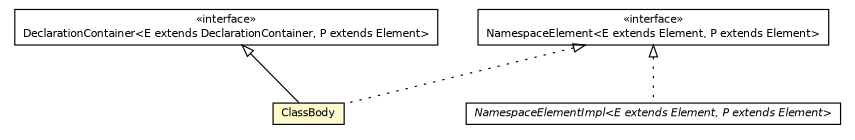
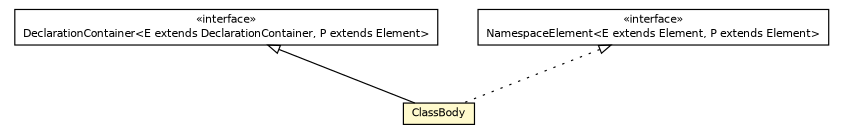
  digraph {
    nodesep=0.25
    ranksep=0.5
    node [fontcolor=black fontname=Helvetica fontsize=9.0 shape=plaintext]
    edge [arrowtail=empty dir=back fontname=Helvetica fontsize=10 headport=p labelfontname=Helvetica labelfontsize=10 style=dotted tailport=p]
    n1 [label=<<table title="chameleon.core.declaration.DeclarationContainer" border="0" cellborder="1" cellspacing="0" cellpadding="2" port="p" href="../declaration/DeclarationContainer.html"> 		<tr><td><table border="0" cellspacing="0" cellpadding="1"> <tr><td align="center" balign="center"> &#171;interface&#187; </td></tr> <tr><td align="center" balign="center"> DeclarationContainer&lt;E extends DeclarationContainer, P extends Element&gt; </td></tr> 		</table></td></tr> 		</table>>]
    n2 [label=<<table title="chameleon.core.type.ClassBody" border="0" cellborder="1" cellspacing="0" cellpadding="2" port="p" bgcolor="lemonChiffon" href="./ClassBody.html"> 		<tr><td><table border="0" cellspacing="0" cellpadding="1"> <tr><td align="center" balign="center"> ClassBody </td></tr> 		</table></td></tr> 		</table>>]
-   n3 [label=<<table title="chameleon.core.namespace.NamespaceElementImpl" border="0" cellborder="1" cellspacing="0" cellpadding="2" port="p" href="../namespace/NamespaceElementImpl.html"> 		<tr><td><table border="0" cellspacing="0" cellpadding="1"> <tr><td align="center" balign="center"><font face="Helvetica-Oblique"> NamespaceElementImpl&lt;E extends Element, P extends Element&gt; </font></td></tr> 		</table></td></tr> 		</table>>]
    n4 [label=<<table title="chameleon.core.namespace.NamespaceElement" border="0" cellborder="1" cellspacing="0" cellpadding="2" port="p" href="../namespace/NamespaceElement.html"> 		<tr><td><table border="0" cellspacing="0" cellpadding="1"> <tr><td align="center" balign="center"> &#171;interface&#187; </td></tr> <tr><td align="center" balign="center"> NamespaceElement&lt;E extends Element, P extends Element&gt; </td></tr> 		</table></td></tr> 		</table>>]
    n1 -> n2 [style=solid]
    n4 -> n2
-   n4 -> n3
  }
